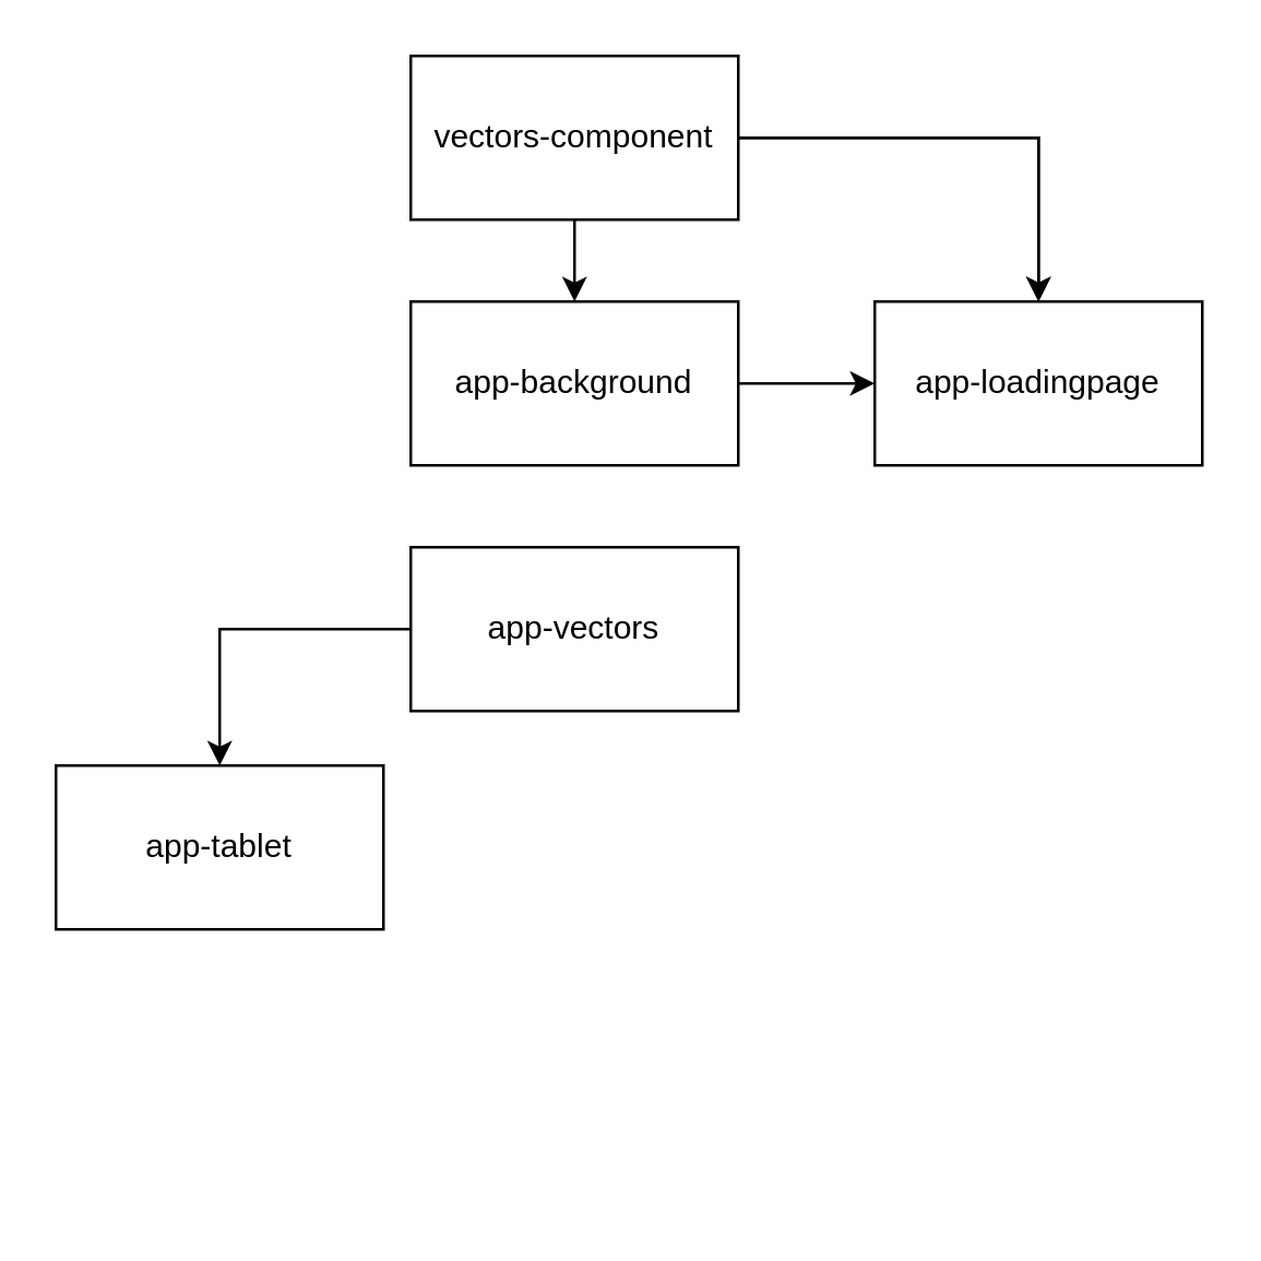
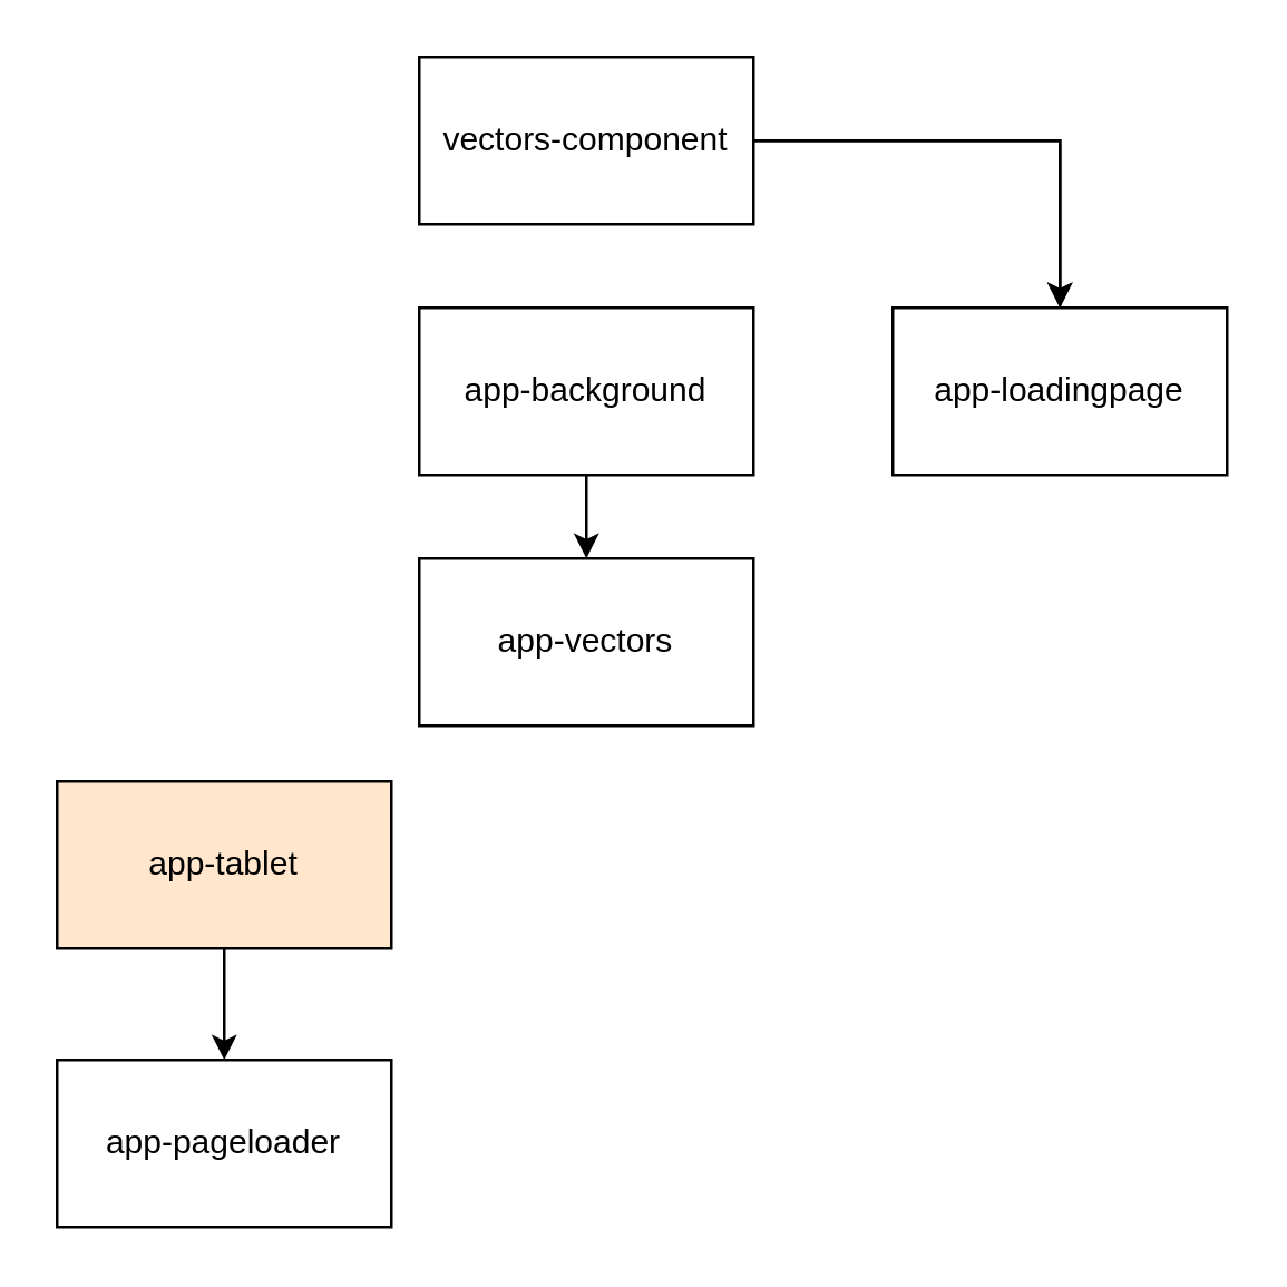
  <mxCell id="0" />
  <mxCell id="1" parent="0" />
  <mxCell id="2" value="" style="edgeStyle=orthogonalEdgeStyle;rounded=0;orthogonalLoop=1;jettySize=auto;html=1;" edge="1" parent="1" source="5" target="13"><mxGeometry relative="1" as="geometry" /></mxCell>
  <mxCell id="3" value="" style="edgeStyle=orthogonalEdgeStyle;rounded=0;orthogonalLoop=1;jettySize=auto;html=1;" edge="1" parent="1" source="5" target="13"><mxGeometry relative="1" as="geometry" /></mxCell>
- <mxCell id="4" value="" style="edgeStyle=orthogonalEdgeStyle;rounded=0;orthogonalLoop=1;jettySize=auto;html=1;" edge="1" parent="1" source="5" target="7"><mxGeometry relative="1" as="geometry" /></mxCell>
  <mxCell id="5" value="vectors-component" style="rounded=0;whiteSpace=wrap;html=1;" vertex="1" parent="1"><mxGeometry x="150" y="20" width="120" height="60" as="geometry" /></mxCell>
- <mxCell id="6" value="" style="edgeStyle=orthogonalEdgeStyle;rounded=0;orthogonalLoop=1;jettySize=auto;html=1;" edge="1" parent="1" source="7" target="13"><mxGeometry relative="1" as="geometry" /></mxCell>
+ <mxCell id="6" value="" style="edgeStyle=orthogonalEdgeStyle;rounded=0;orthogonalLoop=1;jettySize=auto;html=1;" edge="1" parent="1" source="7" target="9"><mxGeometry relative="1" as="geometry" /></mxCell>
  <mxCell id="7" value="app-background" style="rounded=0;whiteSpace=wrap;html=1;" vertex="1" parent="1"><mxGeometry x="150" y="110" width="120" height="60" as="geometry" /></mxCell>
- <mxCell id="8" value="" style="edgeStyle=orthogonalEdgeStyle;rounded=0;orthogonalLoop=1;jettySize=auto;html=1;" edge="1" parent="1" source="9" target="11"><mxGeometry relative="1" as="geometry" /></mxCell>
  <mxCell id="9" value="app-vectors" style="rounded=0;whiteSpace=wrap;html=1;" vertex="1" parent="1"><mxGeometry x="150" y="200" width="120" height="60" as="geometry" /></mxCell>
- <mxCell id="11" value="app-tablet" style="rounded=0;whiteSpace=wrap;html=1;" vertex="1" parent="1"><mxGeometry x="20" y="280" width="120" height="60" as="geometry" /></mxCell>
+ <mxCell id="10" value="" style="edgeStyle=orthogonalEdgeStyle;rounded=0;orthogonalLoop=1;jettySize=auto;html=1;" edge="1" parent="1" source="11" target="12"><mxGeometry relative="1" as="geometry" /></mxCell>
+ <mxCell id="11" value="app-tablet" style="rounded=0;whiteSpace=wrap;html=1;fillColor=#ffe6cc;" vertex="1" parent="1"><mxGeometry x="20" y="280" width="120" height="60" as="geometry" /></mxCell>
+ <mxCell id="12" value="app-pageloader" style="rounded=0;whiteSpace=wrap;html=1;" vertex="1" parent="1"><mxGeometry x="20" y="380" width="120" height="60" as="geometry" /></mxCell>
  <mxCell id="13" value="app-loadingpage" style="rounded=0;whiteSpace=wrap;html=1;" vertex="1" parent="1"><mxGeometry x="320" y="110" width="120" height="60" as="geometry" /></mxCell>
